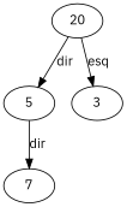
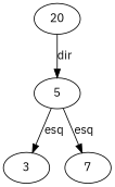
  digraph {
    fontname="IBM Plex Sans"
    node [fontname="IBM Plex Sans"]
    edge [fontname="IBM Plex Sans"]
    20
    5
    3
    7
    20 -> 5 [label=dir]
-   20 -> 3 [label=esq]
-   5 -> 7 [label=dir]
+   5 -> 3 [label=esq]
+   5 -> 7 [label=esq]
  }
